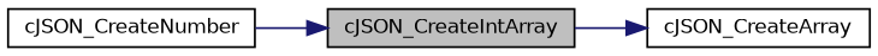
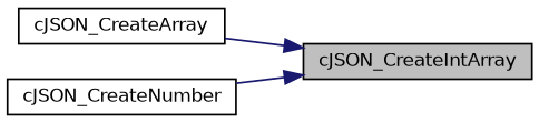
  digraph {
    rankdir=LR
    node [color=black fillcolor=white fontname=Helvetica fontsize=10 shape=record style=filled]
    edge [color=midnightblue fontname=Helvetica fontsize=10 labelfontname=Helvetica labelfontsize=10 style=solid]
    n1 [fillcolor=grey75 fontcolor=black height=0.2 label=cJSON_CreateIntArray width=0.4]
    n2 [height=0.2 label=cJSON_CreateArray width=0.4]
    n3 [height=0.2 label=cJSON_CreateNumber width=0.4]
-   n1 -> n2
+   n2 -> n1
    n3 -> n1
  }
